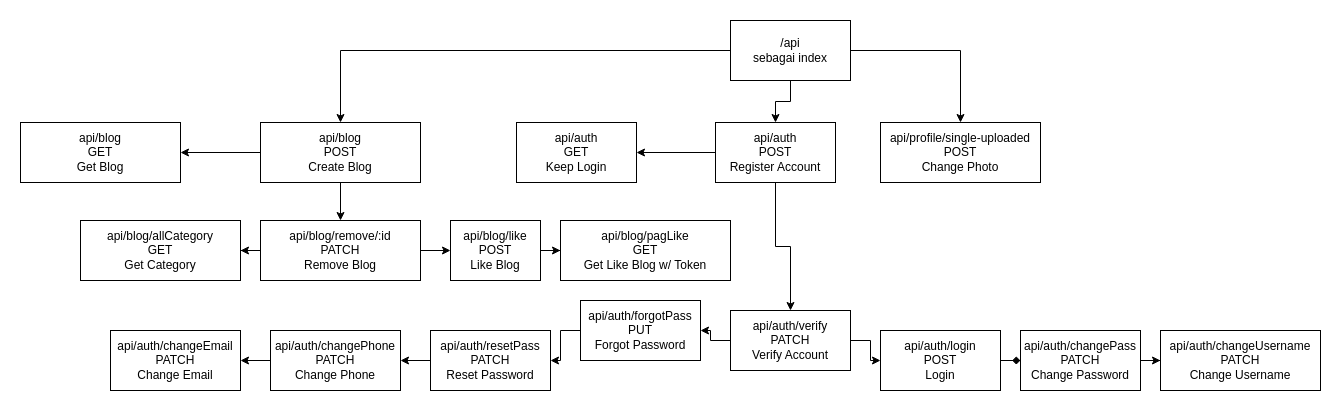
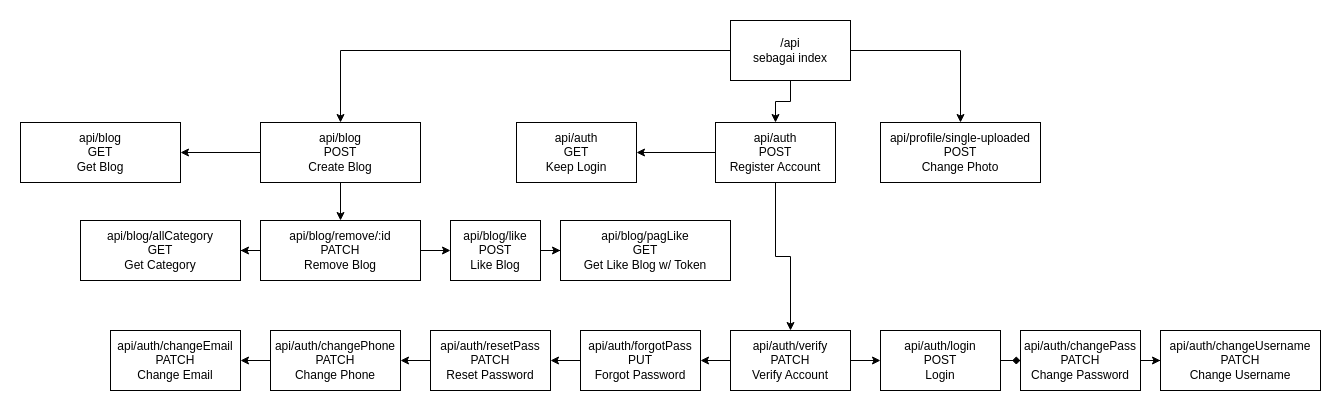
  <mxCell id="0" />
  <mxCell id="1" parent="0" />
  <mxCell id="2" value="" style="edgeStyle=orthogonalEdgeStyle;rounded=0;orthogonalLoop=1;jettySize=auto;html=1;" parent="1" source="5" target="8" edge="1"><mxGeometry relative="1" as="geometry" /></mxCell>
  <mxCell id="3" value="" style="edgeStyle=orthogonalEdgeStyle;rounded=0;orthogonalLoop=1;jettySize=auto;html=1;" edge="1" parent="1" source="5" target="25"><mxGeometry relative="1" as="geometry"><mxPoint x="940" y="120" as="targetPoint" /><Array as="points"><mxPoint x="960" y="50" /></Array></mxGeometry></mxCell>
  <mxCell id="4" style="edgeStyle=orthogonalEdgeStyle;rounded=0;orthogonalLoop=1;jettySize=auto;html=1;" edge="1" parent="1" source="5" target="28"><mxGeometry relative="1" as="geometry"><mxPoint x="410" y="100" as="targetPoint" /></mxGeometry></mxCell>
  <mxCell id="5" value="/api&lt;br&gt;sebagai index" style="rounded=0;whiteSpace=wrap;html=1;" parent="1" vertex="1"><mxGeometry x="730" width="120" height="60" as="geometry" y="20" /></mxCell>
  <mxCell id="6" value="" style="edgeStyle=orthogonalEdgeStyle;rounded=0;orthogonalLoop=1;jettySize=auto;html=1;" parent="1" source="8" target="11" edge="1"><mxGeometry relative="1" as="geometry" /></mxCell>
  <mxCell id="7" value="" style="edgeStyle=orthogonalEdgeStyle;rounded=0;orthogonalLoop=1;jettySize=auto;html=1;" parent="1" source="8" target="14" edge="1"><mxGeometry relative="1" as="geometry" /></mxCell>
  <mxCell id="8" value="api/auth&lt;br&gt;POST&lt;br&gt;Register Account" style="rounded=0;whiteSpace=wrap;html=1;" parent="1" vertex="1"><mxGeometry x="715" y="122" width="120" height="60" as="geometry" /></mxCell>
  <mxCell id="9" value="" style="edgeStyle=orthogonalEdgeStyle;rounded=0;orthogonalLoop=1;jettySize=auto;html=1;" parent="1" source="11" target="13" edge="1"><mxGeometry relative="1" as="geometry" /></mxCell>
  <mxCell id="10" value="" style="edgeStyle=orthogonalEdgeStyle;rounded=0;orthogonalLoop=1;jettySize=auto;html=1;" parent="1" source="11" target="16" edge="1"><mxGeometry relative="1" as="geometry" /></mxCell>
- <mxCell id="11" value="api/auth/verify&lt;br&gt;PATCH&lt;br&gt;Verify Account" style="rounded=0;whiteSpace=wrap;html=1;" parent="1" vertex="1"><mxGeometry x="730" y="310" width="120" height="60" as="geometry" /></mxCell>
+ <mxCell id="11" value="api/auth/verify&lt;br&gt;PATCH&lt;br&gt;Verify Account" style="rounded=0;whiteSpace=wrap;html=1;" parent="1" vertex="1"><mxGeometry x="730" y="330" width="120" height="60" as="geometry" /></mxCell>
  <mxCell id="12" value="" style="edgeStyle=orthogonalEdgeStyle;rounded=0;orthogonalLoop=1;jettySize=auto;html=1;endArrow=diamond;" edge="1" parent="1" source="13" target="20"><mxGeometry relative="1" as="geometry" /></mxCell>
  <mxCell id="13" value="api/auth/login&lt;br&gt;POST&lt;br&gt;Login" style="rounded=0;whiteSpace=wrap;html=1;" parent="1" vertex="1"><mxGeometry x="880" y="330" width="120" height="60" as="geometry" /></mxCell>
  <mxCell id="14" value="api/auth&lt;br&gt;GET&lt;br&gt;Keep Login" style="rounded=0;whiteSpace=wrap;html=1;" parent="1" vertex="1"><mxGeometry x="516" y="122" width="120" height="60" as="geometry" /></mxCell>
  <mxCell id="15" value="" style="edgeStyle=orthogonalEdgeStyle;rounded=0;orthogonalLoop=1;jettySize=auto;html=1;" parent="1" source="16" target="18" edge="1"><mxGeometry relative="1" as="geometry" /></mxCell>
- <mxCell id="16" value="api/auth/forgotPass&lt;br&gt;PUT&lt;br&gt;Forgot Password" style="rounded=0;whiteSpace=wrap;html=1;" parent="1" vertex="1"><mxGeometry x="580" y="300" width="120" height="60" as="geometry" /></mxCell>
+ <mxCell id="16" value="api/auth/forgotPass&lt;br&gt;PUT&lt;br&gt;Forgot Password" style="rounded=0;whiteSpace=wrap;html=1;" parent="1" vertex="1"><mxGeometry x="580" y="330" width="120" height="60" as="geometry" /></mxCell>
  <mxCell id="17" value="" style="edgeStyle=orthogonalEdgeStyle;rounded=0;orthogonalLoop=1;jettySize=auto;html=1;" edge="1" parent="1" source="18" target="23"><mxGeometry relative="1" as="geometry" /></mxCell>
  <mxCell id="18" value="api/auth/resetPass&lt;br&gt;PATCH&lt;br&gt;Reset Password" style="rounded=0;whiteSpace=wrap;html=1;" parent="1" vertex="1"><mxGeometry x="430" y="330" width="120" height="60" as="geometry" /></mxCell>
  <mxCell id="19" value="" style="edgeStyle=orthogonalEdgeStyle;rounded=0;orthogonalLoop=1;jettySize=auto;html=1;" edge="1" parent="1" source="20" target="21"><mxGeometry relative="1" as="geometry" /></mxCell>
  <mxCell id="20" value="api/auth/changePass&lt;br&gt;PATCH&lt;br&gt;Change Password" style="rounded=0;whiteSpace=wrap;html=1;" vertex="1" parent="1"><mxGeometry x="1020" y="330" width="120" height="60" as="geometry" /></mxCell>
  <mxCell id="21" value="api/auth/changeUsername&lt;br&gt;PATCH&lt;br&gt;Change Username" style="rounded=0;whiteSpace=wrap;html=1;" vertex="1" parent="1"><mxGeometry x="1160" y="330" width="160" height="60" as="geometry" /></mxCell>
  <mxCell id="22" value="" style="edgeStyle=orthogonalEdgeStyle;rounded=0;orthogonalLoop=1;jettySize=auto;html=1;" edge="1" parent="1" source="23" target="24"><mxGeometry relative="1" as="geometry" /></mxCell>
  <mxCell id="23" value="api/auth/changePhone&lt;br&gt;PATCH&lt;br&gt;Change Phone" style="rounded=0;whiteSpace=wrap;html=1;" vertex="1" parent="1"><mxGeometry x="270" y="330" width="130" height="60" as="geometry" /></mxCell>
  <mxCell id="24" value="api/auth/changeEmail&lt;br&gt;PATCH&lt;br&gt;Change Email" style="rounded=0;whiteSpace=wrap;html=1;" vertex="1" parent="1"><mxGeometry x="110" y="330" width="130" height="60" as="geometry" /></mxCell>
  <mxCell id="25" value="api/profile/single-uploaded&lt;br&gt;POST&lt;br&gt;Change Photo" style="rounded=0;whiteSpace=wrap;html=1;" vertex="1" parent="1"><mxGeometry x="880" y="122" width="160" height="60" as="geometry" /></mxCell>
  <mxCell id="26" value="" style="edgeStyle=orthogonalEdgeStyle;rounded=0;orthogonalLoop=1;jettySize=auto;html=1;" edge="1" parent="1" source="28" target="31"><mxGeometry relative="1" as="geometry" /></mxCell>
  <mxCell id="27" value="" style="edgeStyle=orthogonalEdgeStyle;rounded=0;orthogonalLoop=1;jettySize=auto;html=1;" edge="1" parent="1" source="28" target="32"><mxGeometry relative="1" as="geometry" /></mxCell>
  <mxCell id="28" value="api/blog&lt;br&gt;POST&lt;br&gt;Create Blog" style="rounded=0;whiteSpace=wrap;html=1;" vertex="1" parent="1"><mxGeometry x="260" y="122" width="160" height="60" as="geometry" /></mxCell>
  <mxCell id="29" value="" style="edgeStyle=orthogonalEdgeStyle;rounded=0;orthogonalLoop=1;jettySize=auto;html=1;" edge="1" parent="1" source="31" target="33"><mxGeometry relative="1" as="geometry" /></mxCell>
  <mxCell id="30" value="" style="edgeStyle=orthogonalEdgeStyle;rounded=0;orthogonalLoop=1;jettySize=auto;html=1;" edge="1" parent="1" source="31" target="35"><mxGeometry relative="1" as="geometry" /></mxCell>
  <mxCell id="31" value="api/blog/remove/:id&lt;br&gt;PATCH&lt;br&gt;Remove Blog" style="rounded=0;whiteSpace=wrap;html=1;" vertex="1" parent="1"><mxGeometry x="260" y="220" width="160" height="60" as="geometry" /></mxCell>
  <mxCell id="32" value="api/blog&lt;br&gt;GET&lt;br&gt;Get Blog" style="rounded=0;whiteSpace=wrap;html=1;" vertex="1" parent="1"><mxGeometry x="20" y="122" width="160" height="60" as="geometry" /></mxCell>
  <mxCell id="33" value="api/blog/allCategory&lt;br&gt;GET&lt;br&gt;Get Category" style="rounded=0;whiteSpace=wrap;html=1;" vertex="1" parent="1"><mxGeometry x="80" y="220" width="160" height="60" as="geometry" /></mxCell>
  <mxCell id="34" value="" style="edgeStyle=orthogonalEdgeStyle;rounded=0;orthogonalLoop=1;jettySize=auto;html=1;" edge="1" parent="1" source="35" target="36"><mxGeometry relative="1" as="geometry" /></mxCell>
  <mxCell id="35" value="api/blog/like&lt;br&gt;POST&lt;br&gt;Like Blog" style="rounded=0;whiteSpace=wrap;html=1;" vertex="1" parent="1"><mxGeometry x="450" y="220" width="90" height="60" as="geometry" /></mxCell>
  <mxCell id="36" value="api/blog/pagLike&lt;br&gt;GET&lt;br&gt;Get Like Blog w/ Token" style="rounded=0;whiteSpace=wrap;html=1;" vertex="1" parent="1"><mxGeometry x="560" y="220" width="170" height="60" as="geometry" /></mxCell>
